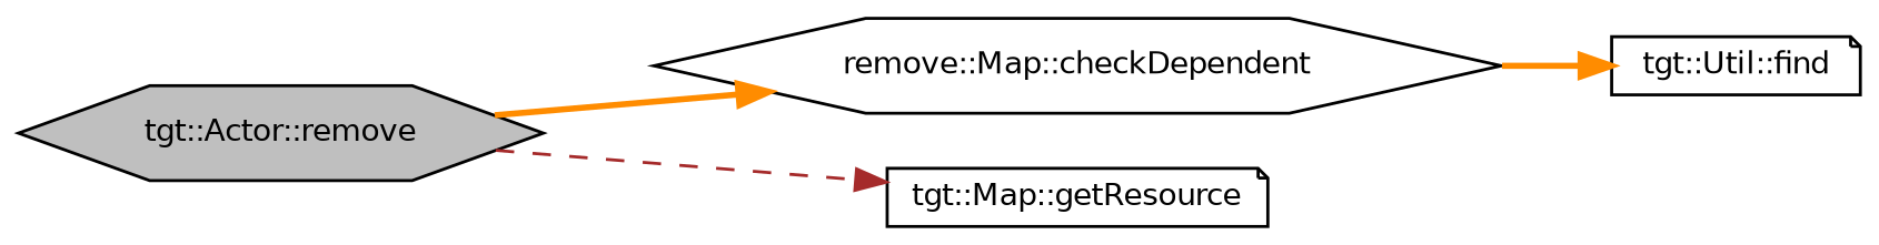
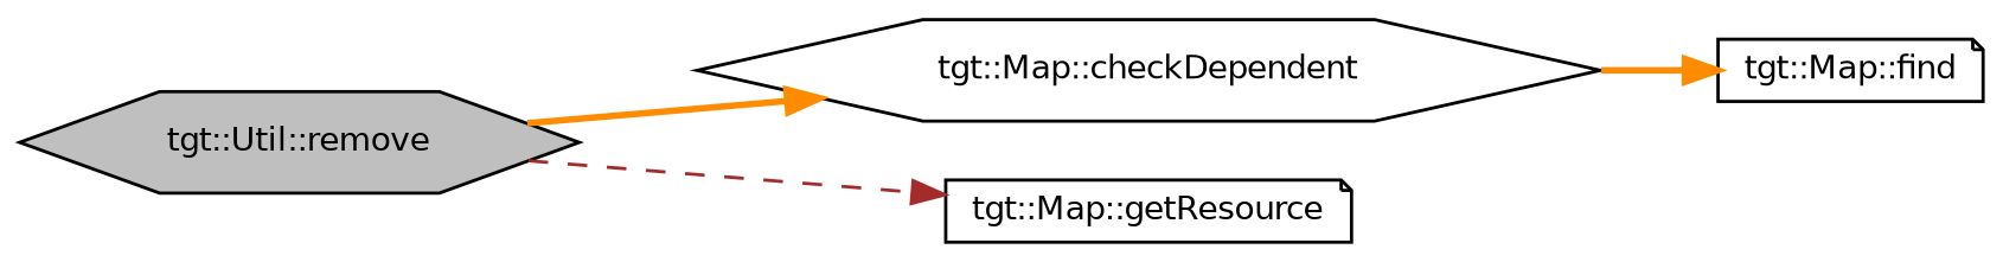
  digraph {
    rankdir=LR
    node [color=black fillcolor=white fontname=Helvetica fontsize=10 shape=hexagon style=filled]
    edge [color=darkorange fontname=Helvetica fontsize=10 labelfontname=Helvetica labelfontsize=10 style=bold]
-   n1 [fillcolor=grey75 fontcolor=black height=0.2 label="tgt::Actor::remove" width=0.4]
-   n2 [height=0.2 label="remove::Map::checkDependent" width=0.4]
+   n1 [fillcolor=grey75 fontcolor=black height=0.2 label="tgt::Util::remove" width=0.4]
+   n2 [height=0.2 label="tgt::Map::checkDependent" width=0.4]
    n3 [height=0.2 label="tgt::Map::getResource" shape=note width=0.4]
-   n4 [height=0.2 label="tgt::Util::find" shape=note width=0.4]
+   n4 [height=0.2 label="tgt::Map::find" shape=note width=0.4]
    n1 -> n2
    n1 -> n3 [color=brown style=dashed]
    n2 -> n4
  }
